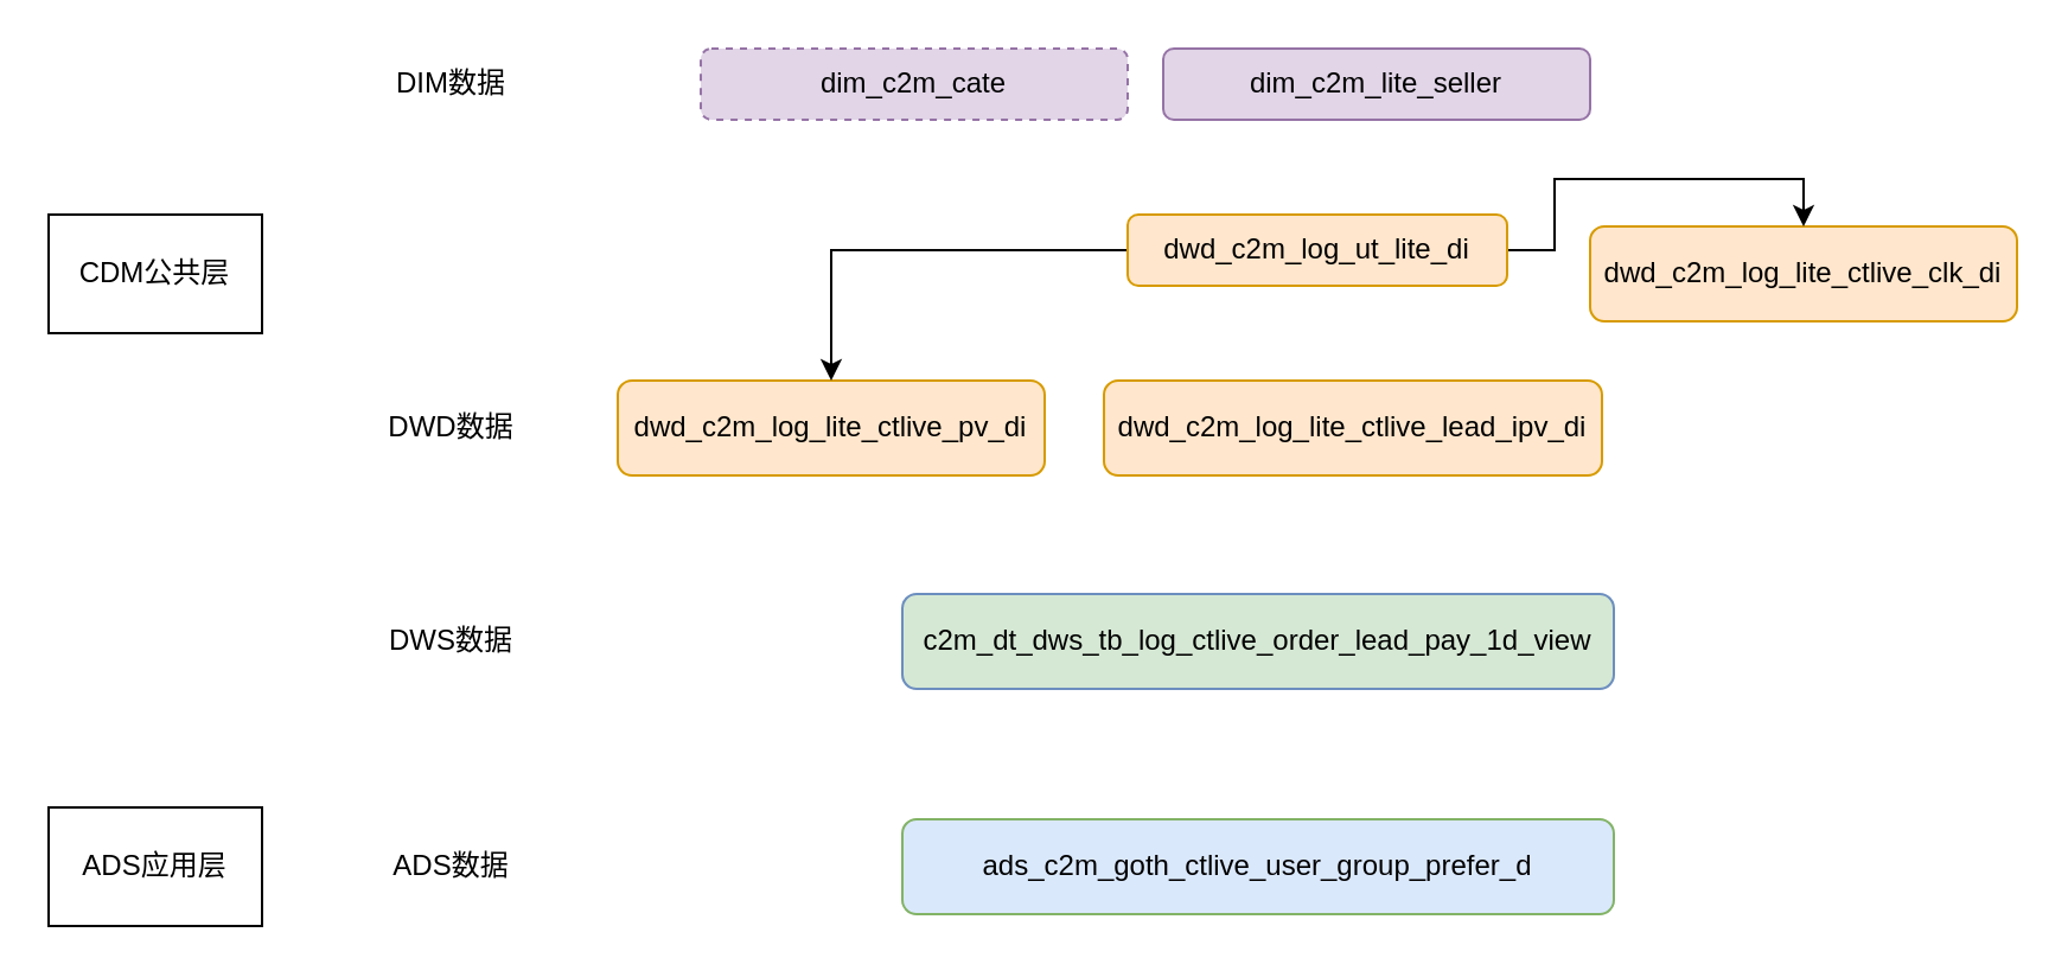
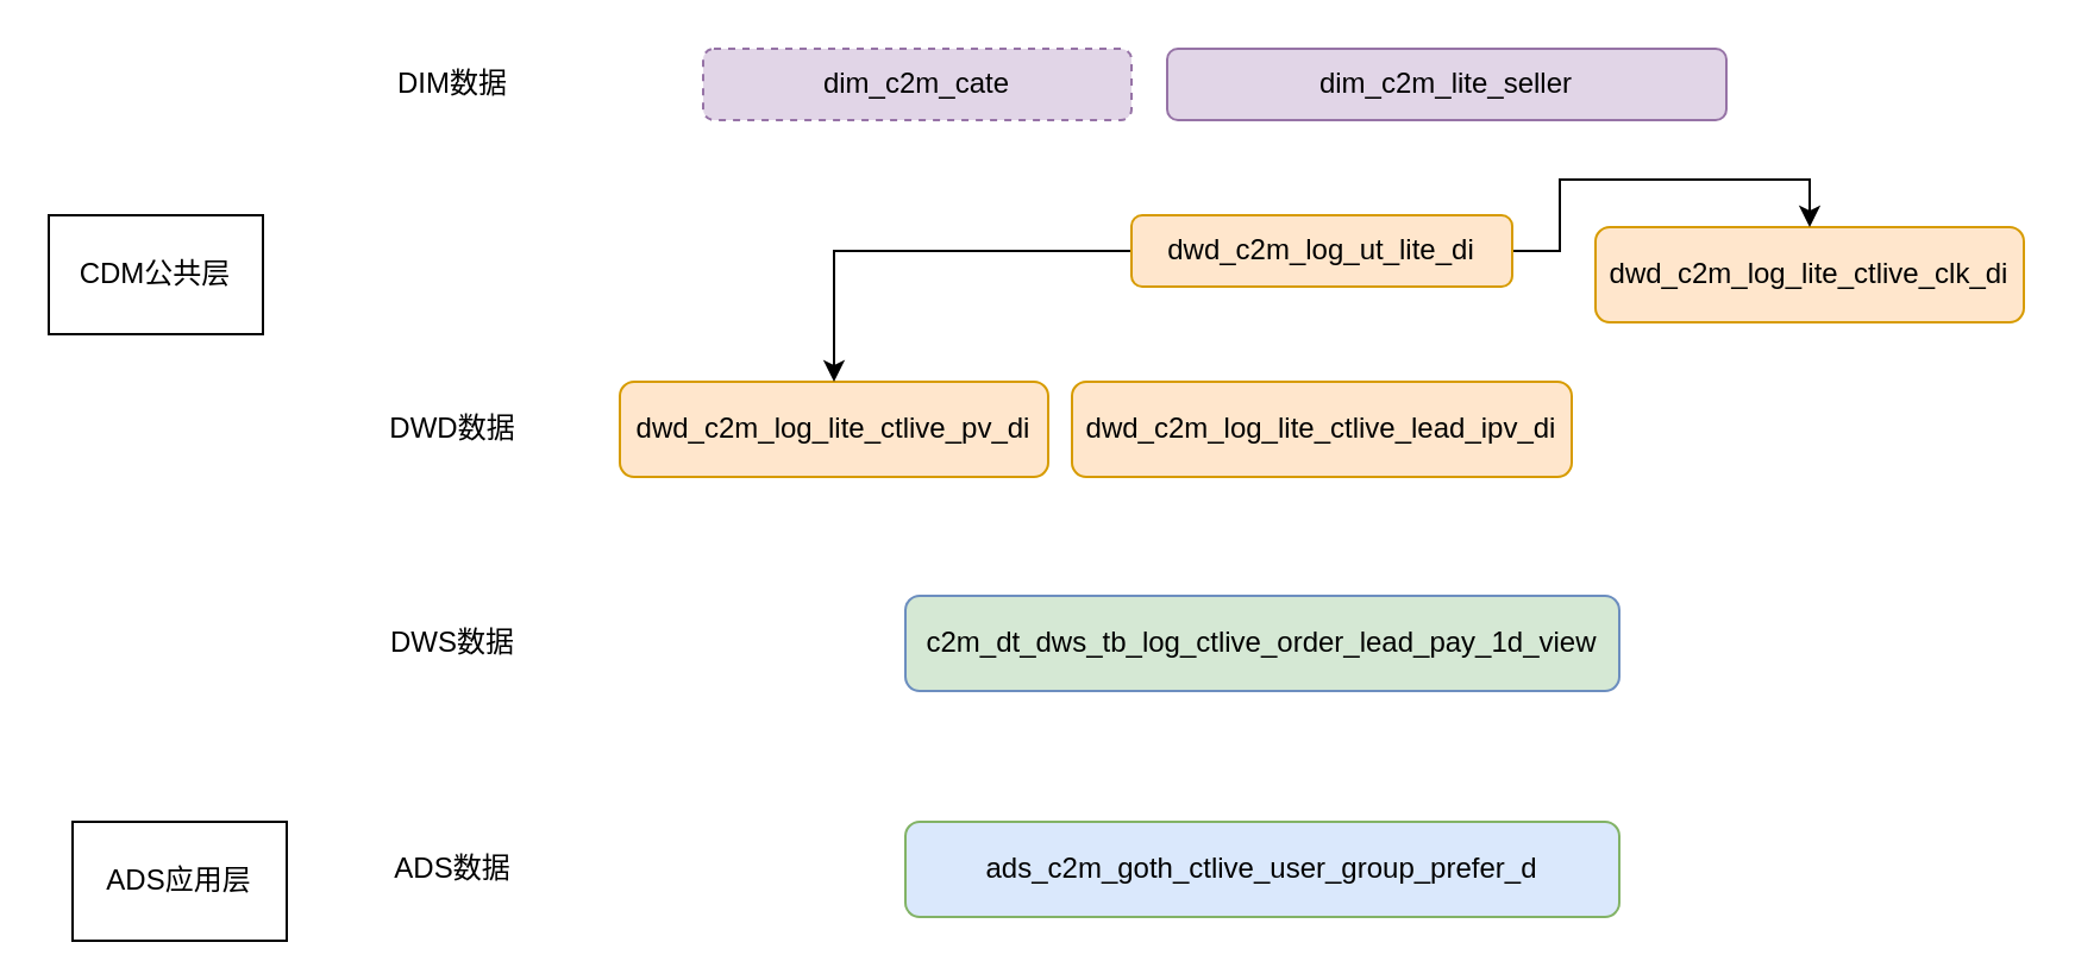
  <mxCell id="0" />
  <mxCell id="1" parent="0" />
  <mxCell id="2" value="dwd_c2m_log_lite_ctlive_pv_di" style="rounded=1;whiteSpace=wrap;html=1;fontSize=12;glass=0;strokeWidth=1;shadow=0;fillColor=#ffe6cc;strokeColor=#d79b00;" parent="1" vertex="1"><mxGeometry x="260" y="160" width="180" height="40" as="geometry" /></mxCell>
  <mxCell id="3" value="CDM公共层" style="rounded=0;whiteSpace=wrap;html=1;" parent="1" vertex="1"><mxGeometry x="20" y="90" width="90" height="50" as="geometry" /></mxCell>
  <mxCell id="4" value="DWD数据" style="text;html=1;strokeColor=none;fillColor=none;align=center;verticalAlign=middle;whiteSpace=wrap;rounded=0;" parent="1" vertex="1"><mxGeometry x="150" y="170" width="80" height="20" as="geometry" /></mxCell>
  <mxCell id="5" value="DIM数据" style="text;html=1;strokeColor=none;fillColor=none;align=center;verticalAlign=middle;whiteSpace=wrap;rounded=0;" parent="1" vertex="1"><mxGeometry x="150" y="25" width="80" height="20" as="geometry" /></mxCell>
  <mxCell id="6" value="dwd_c2m_log_lite_ctlive_clk_di" style="rounded=1;whiteSpace=wrap;html=1;fontSize=12;glass=0;strokeWidth=1;shadow=0;fillColor=#ffe6cc;strokeColor=#d79b00;" parent="1" vertex="1"><mxGeometry x="670" y="95" width="180" height="40" as="geometry" /></mxCell>
- <mxCell id="7" value="dwd_c2m_log_lite_ctlive_lead_ipv_di" style="rounded=1;whiteSpace=wrap;html=1;fontSize=12;glass=0;strokeWidth=1;shadow=0;fillColor=#ffe6cc;strokeColor=#d79b00;" parent="1" vertex="1"><mxGeometry x="465" y="160" width="210" height="40" as="geometry" /></mxCell>
+ <mxCell id="7" value="dwd_c2m_log_lite_ctlive_lead_ipv_di" style="rounded=1;whiteSpace=wrap;html=1;fontSize=12;glass=0;strokeWidth=1;shadow=0;fillColor=#ffe6cc;strokeColor=#d79b00;" parent="1" vertex="1"><mxGeometry x="450" y="160" width="210" height="40" as="geometry" /></mxCell>
  <mxCell id="8" value="DWS数据" style="text;html=1;strokeColor=none;fillColor=none;align=center;verticalAlign=middle;whiteSpace=wrap;rounded=0;" parent="1" vertex="1"><mxGeometry x="150" y="260" width="80" height="20" as="geometry" /></mxCell>
  <mxCell id="9" value="c2m_dt_dws_tb_log_ctlive_order_lead_pay_1d_view" style="rounded=1;whiteSpace=wrap;html=1;fontSize=12;glass=0;strokeWidth=1;shadow=0;fillColor=#d5e8d4;strokeColor=#6c8ebf;" parent="1" vertex="1"><mxGeometry x="380" y="250" width="300" height="40" as="geometry" /></mxCell>
  <mxCell id="10" value="dim_c2m_cate" style="rounded=1;whiteSpace=wrap;html=1;fontSize=12;glass=0;strokeWidth=1;shadow=0;fillColor=#e1d5e7;strokeColor=#9673a6;dashed=1;" parent="1" vertex="1"><mxGeometry x="295" y="20" width="180" height="30" as="geometry" /></mxCell>
- <mxCell id="11" value="dim_c2m_lite_seller" style="rounded=1;whiteSpace=wrap;html=1;fontSize=12;glass=0;strokeWidth=1;shadow=0;fillColor=#e1d5e7;strokeColor=#9673a6;" parent="1" vertex="1"><mxGeometry x="490" y="20" width="180" height="30" as="geometry" /></mxCell>
+ <mxCell id="11" value="dim_c2m_lite_seller" style="rounded=1;whiteSpace=wrap;html=1;fontSize=12;glass=0;strokeWidth=1;shadow=0;fillColor=#e1d5e7;strokeColor=#9673a6;" parent="1" vertex="1"><mxGeometry x="490" y="20" width="235" height="30" as="geometry" /></mxCell>
  <mxCell id="12" style="edgeStyle=orthogonalEdgeStyle;rounded=0;orthogonalLoop=1;jettySize=auto;html=1;entryX=0.5;entryY=0;entryDx=0;entryDy=0;" edge="1" parent="1" source="14" target="2"><mxGeometry relative="1" as="geometry" /></mxCell>
  <mxCell id="13" style="edgeStyle=orthogonalEdgeStyle;rounded=0;orthogonalLoop=1;jettySize=auto;html=1;exitX=1;exitY=0.5;exitDx=0;exitDy=0;entryX=0.5;entryY=0;entryDx=0;entryDy=0;" edge="1" parent="1" source="14" target="6"><mxGeometry relative="1" as="geometry" /></mxCell>
  <mxCell id="14" value="dwd_c2m_log_ut_lite_di" style="rounded=1;whiteSpace=wrap;html=1;fontSize=12;glass=0;strokeWidth=1;shadow=0;fillColor=#ffe6cc;strokeColor=#d79b00;" parent="1" vertex="1"><mxGeometry x="475" y="90" width="160" height="30" as="geometry" /></mxCell>
  <mxCell id="15" value="ADS数据" style="text;html=1;strokeColor=none;fillColor=none;align=center;verticalAlign=middle;whiteSpace=wrap;rounded=0;" parent="1" vertex="1"><mxGeometry x="150" y="355" width="80" height="20" as="geometry" /></mxCell>
- <mxCell id="16" value="ADS应用层" style="rounded=0;whiteSpace=wrap;html=1;" parent="1" vertex="1"><mxGeometry x="20" y="340" width="90" height="50" as="geometry" /></mxCell>
+ <mxCell id="16" value="ADS应用层" style="rounded=0;whiteSpace=wrap;html=1;" parent="1" vertex="1"><mxGeometry x="30" y="345" width="90" height="50" as="geometry" /></mxCell>
  <mxCell id="17" value="ads_c2m_goth_ctlive_user_group_prefer_d" style="rounded=1;whiteSpace=wrap;html=1;fontSize=12;glass=0;strokeWidth=1;shadow=0;fillColor=#dae8fc;strokeColor=#82b366;" parent="1" vertex="1"><mxGeometry x="380" y="345" width="300" height="40" as="geometry" /></mxCell>
